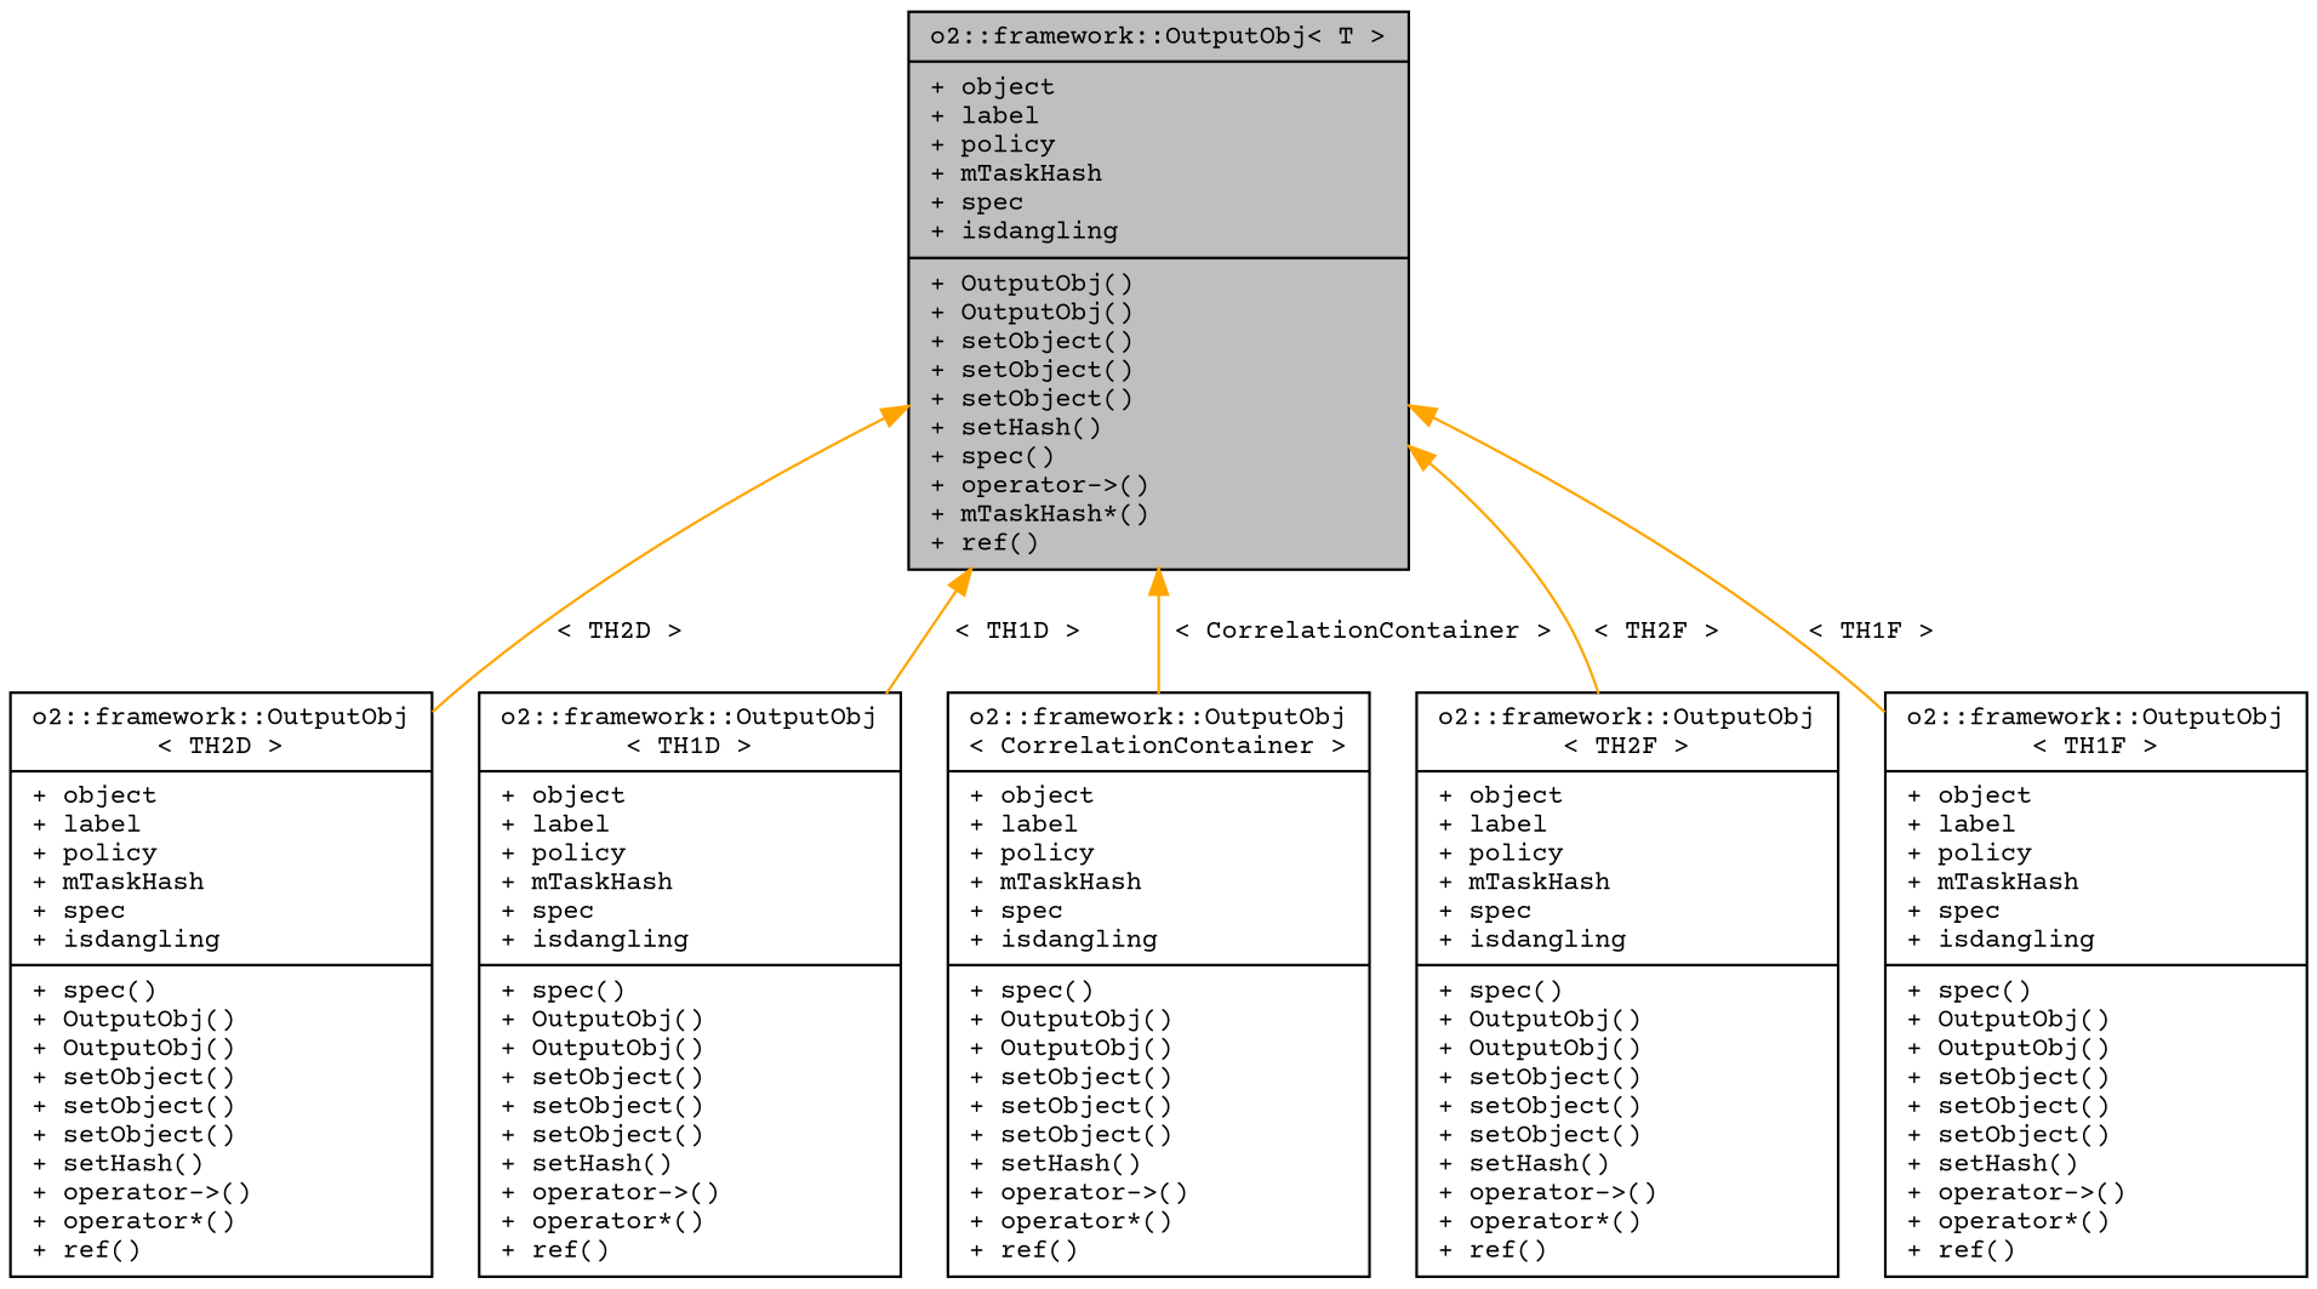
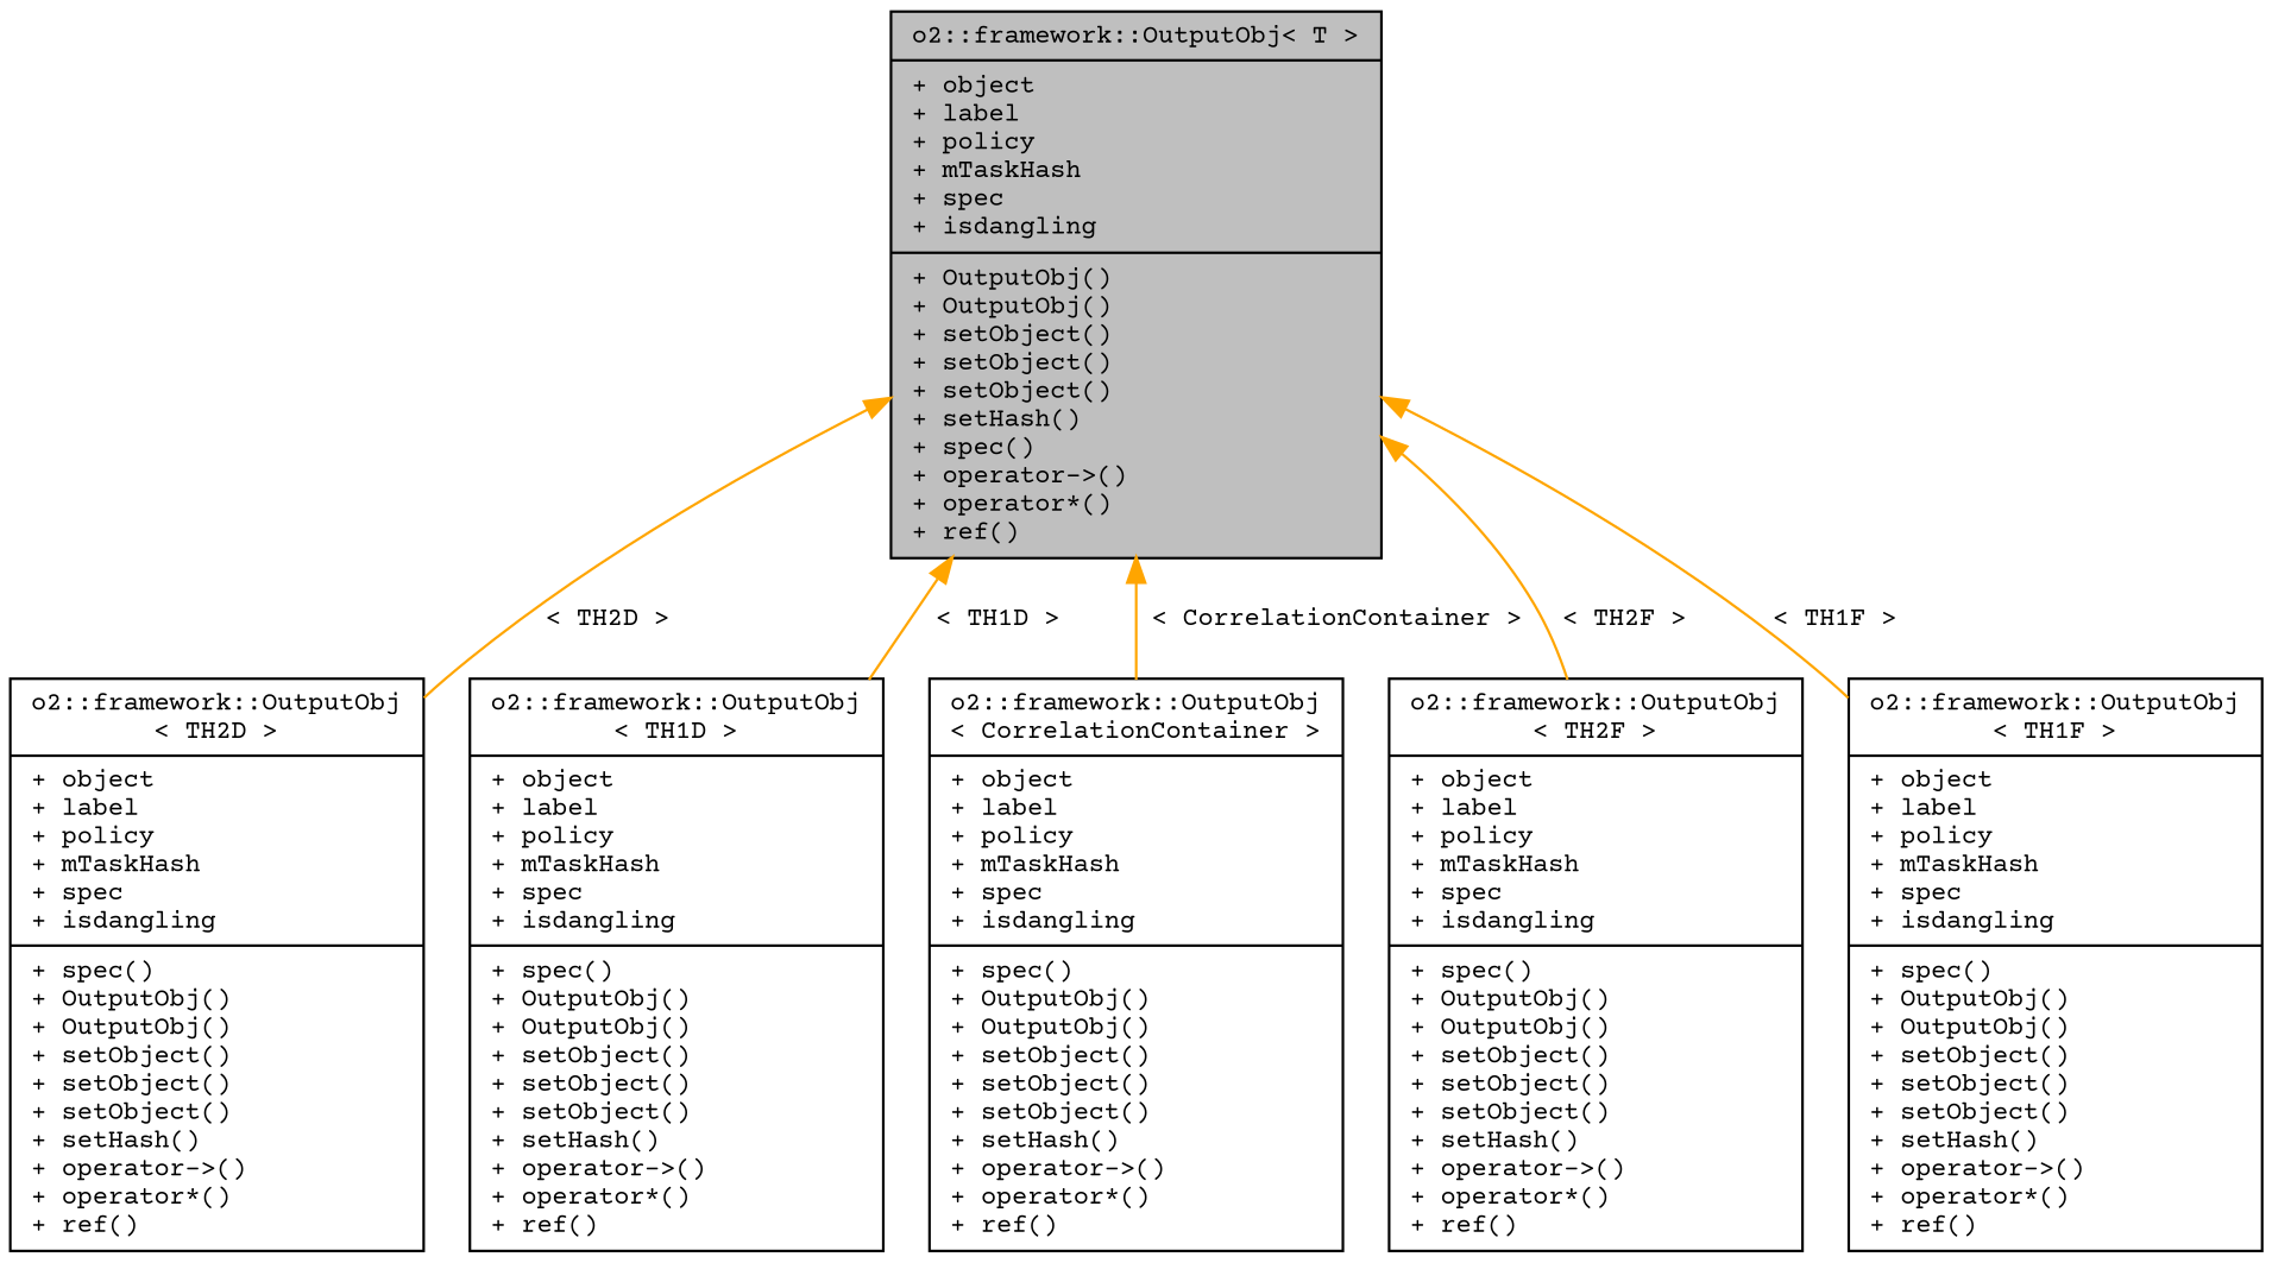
  digraph {
    fontname="Courier Prime"
    node [color=black fontname="Courier Prime" fontsize=10 shape=record]
    edge [color=orange dir=back fontname="Courier Prime" fontsize=10 labelfontname=Helvetica labelfontsize=10 style=solid]
-   n1 [fillcolor=grey75 fontcolor=black height=0.2 label="{o2::framework::OutputObj\< T \>\n|+ object\l+ label\l+ policy\l+ mTaskHash\l+ spec\l+ isdangling\l|+ OutputObj()\l+ OutputObj()\l+ setObject()\l+ setObject()\l+ setObject()\l+ setHash()\l+ spec()\l+ operator-\>()\l+ mTaskHash*()\l+ ref()\l}" style=filled width=0.4]
+   n1 [fillcolor=grey75 fontcolor=black height=0.2 label="{o2::framework::OutputObj\< T \>\n|+ object\l+ label\l+ policy\l+ mTaskHash\l+ spec\l+ isdangling\l|+ OutputObj()\l+ OutputObj()\l+ setObject()\l+ setObject()\l+ setObject()\l+ setHash()\l+ spec()\l+ operator-\>()\l+ operator*()\l+ ref()\l}" style=filled width=0.4]
    n2 [height=0.2 label="{o2::framework::OutputObj\l\< TH2D \>\n|+ object\l+ label\l+ policy\l+ mTaskHash\l+ spec\l+ isdangling\l|+ spec()\l+ OutputObj()\l+ OutputObj()\l+ setObject()\l+ setObject()\l+ setObject()\l+ setHash()\l+ operator-\>()\l+ operator*()\l+ ref()\l}" width=0.4]
    n3 [height=0.2 label="{o2::framework::OutputObj\l\< TH1D \>\n|+ object\l+ label\l+ policy\l+ mTaskHash\l+ spec\l+ isdangling\l|+ spec()\l+ OutputObj()\l+ OutputObj()\l+ setObject()\l+ setObject()\l+ setObject()\l+ setHash()\l+ operator-\>()\l+ operator*()\l+ ref()\l}" width=0.4]
    n4 [height=0.2 label="{o2::framework::OutputObj\l\< CorrelationContainer \>\n|+ object\l+ label\l+ policy\l+ mTaskHash\l+ spec\l+ isdangling\l|+ spec()\l+ OutputObj()\l+ OutputObj()\l+ setObject()\l+ setObject()\l+ setObject()\l+ setHash()\l+ operator-\>()\l+ operator*()\l+ ref()\l}" width=0.4]
    n5 [height=0.2 label="{o2::framework::OutputObj\l\< TH2F \>\n|+ object\l+ label\l+ policy\l+ mTaskHash\l+ spec\l+ isdangling\l|+ spec()\l+ OutputObj()\l+ OutputObj()\l+ setObject()\l+ setObject()\l+ setObject()\l+ setHash()\l+ operator-\>()\l+ operator*()\l+ ref()\l}" width=0.4]
    n6 [height=0.2 label="{o2::framework::OutputObj\l\< TH1F \>\n|+ object\l+ label\l+ policy\l+ mTaskHash\l+ spec\l+ isdangling\l|+ spec()\l+ OutputObj()\l+ OutputObj()\l+ setObject()\l+ setObject()\l+ setObject()\l+ setHash()\l+ operator-\>()\l+ operator*()\l+ ref()\l}" width=0.4]
    n1 -> n2 [label=" \< TH2D \>"]
    n1 -> n3 [label=" \< TH1D \>"]
    n1 -> n4 [label=" \< CorrelationContainer \>"]
    n1 -> n5 [label=" \< TH2F \>"]
    n1 -> n6 [label=" \< TH1F \>"]
  }
